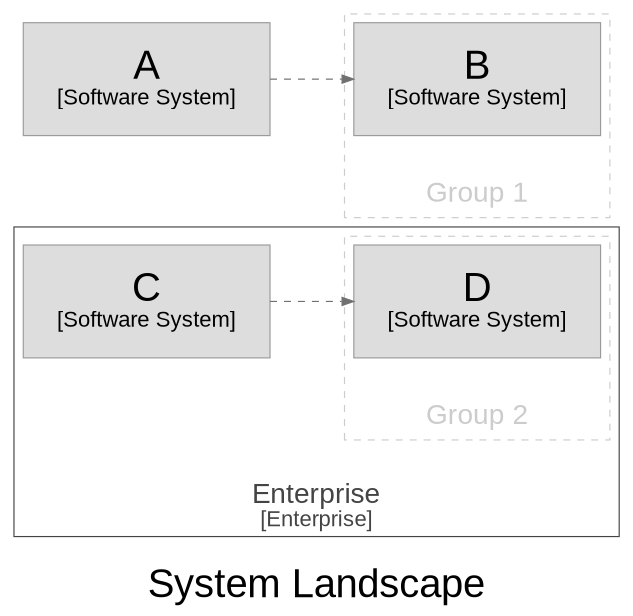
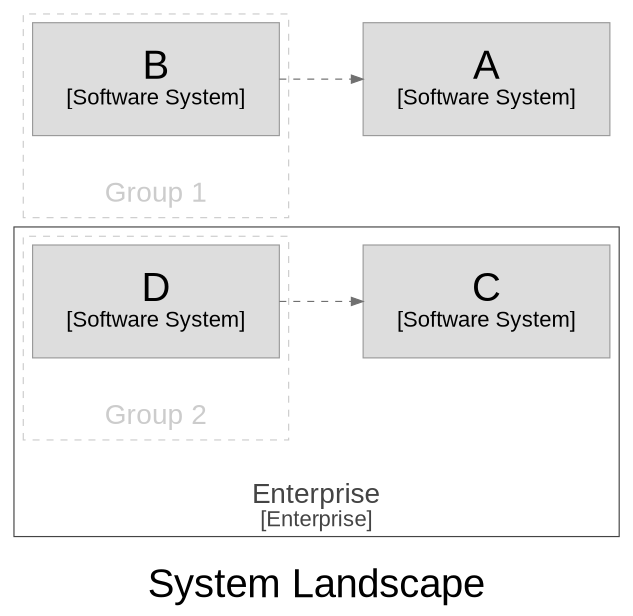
  digraph {
    compound=true
    fontname=Arial
    label=<<br /><font point-size="34">System Landscape</font>>
    nodesep=1.0
    rankdir=LR
    ranksep=1.0
    node [color="#9a9a9a" fillcolor="#dddddd" fontcolor="#000000" fontname=Arial margin="0.4,0.3" shape=rect style=filled]
    edge [color="#707070" fontcolor="#707070" fontname=Arial style=dashed]
    n1 [label=<<font point-size="34">D</font><br /><font point-size="19">[Software System]</font>>]
    n2 [label=<<font point-size="34">C</font><br /><font point-size="19">[Software System]</font>>]
    n3 [label=<<font point-size="34">B</font><br /><font point-size="19">[Software System]</font>>]
    n4 [label=<<font point-size="34">A</font><br /><font point-size="19">[Software System]</font>>]
    subgraph cluster_1 {
      color="#444444"
      fillcolor="#ffffff"
      fontcolor="#444444"
      label=<<font point-size="24"><br />Enterprise</font><br /><font point-size="19">[Enterprise]</font>>
      labelloc=b
      n2
      subgraph cluster_2 {
        color="#cccccc"
        fillcolor="#ffffff"
        fontcolor="#cccccc"
        label=<<font point-size="24"><br />Group 2</font>>
        labelloc=b
        style=dashed
        n1
      }
    }
    subgraph cluster_3 {
      color="#cccccc"
      fillcolor="#ffffff"
      fontcolor="#cccccc"
      label=<<font point-size="24"><br />Group 1</font>>
      labelloc=b
      style=dashed
      n3
    }
-   n2 -> n1
-   n4 -> n3
+   n1 -> n2
+   n3 -> n4
  }
